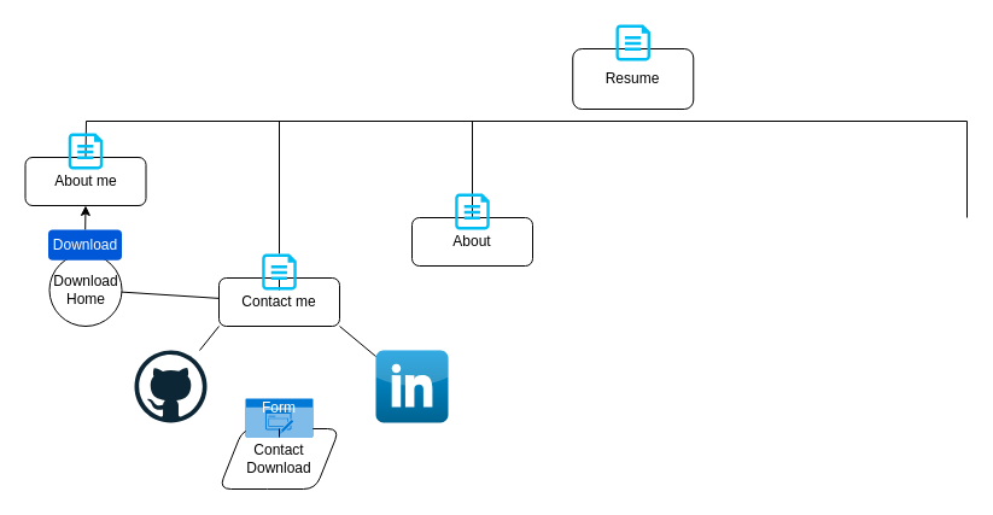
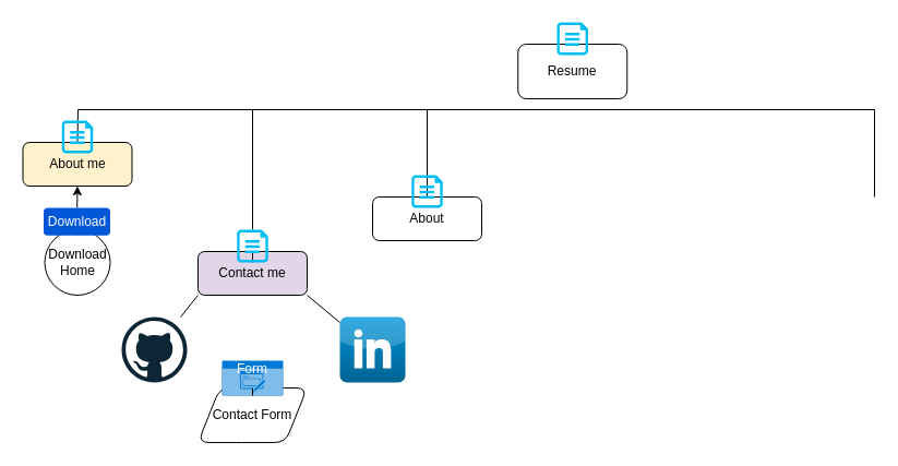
  <mxCell id="0" />
  <mxCell id="1" parent="0" />
  <mxCell id="2" value="Resume" style="rounded=1;whiteSpace=wrap;html=1;" vertex="1" parent="1"><mxGeometry x="474.25" y="40" width="100" height="50" as="geometry" /></mxCell>
  <mxCell id="3" value="" style="endArrow=none;html=1;rounded=0;" edge="1" parent="1"><mxGeometry width="50" height="50" relative="1" as="geometry"><mxPoint x="71" y="100" as="sourcePoint" /><mxPoint x="801" y="100" as="targetPoint" /></mxGeometry></mxCell>
  <mxCell id="4" value="" style="endArrow=none;html=1;rounded=0;exitX=0.5;exitY=0;exitDx=0;exitDy=0;" edge="1" parent="1" source="8"><mxGeometry width="50" height="50" relative="1" as="geometry"><mxPoint x="71" y="110" as="sourcePoint" /><mxPoint x="71" y="100" as="targetPoint" /></mxGeometry></mxCell>
  <mxCell id="5" value="" style="endArrow=none;html=1;rounded=0;" edge="1" parent="1"><mxGeometry width="50" height="50" relative="1" as="geometry"><mxPoint x="801" y="180" as="sourcePoint" /><mxPoint x="801" y="100" as="targetPoint" /></mxGeometry></mxCell>
  <mxCell id="6" value="" style="endArrow=none;html=1;rounded=0;exitX=0.5;exitY=0;exitDx=0;exitDy=0;" edge="1" parent="1" source="22"><mxGeometry width="50" height="50" relative="1" as="geometry"><mxPoint x="231" y="180" as="sourcePoint" /><mxPoint x="231" y="100" as="targetPoint" /></mxGeometry></mxCell>
  <mxCell id="7" value="" style="endArrow=none;html=1;rounded=0;" edge="1" parent="1"><mxGeometry width="50" height="50" relative="1" as="geometry"><mxPoint x="391" y="180" as="sourcePoint" /><mxPoint x="391" y="100" as="targetPoint" /></mxGeometry></mxCell>
- <mxCell id="8" value="About me" style="rounded=1;whiteSpace=wrap;html=1;" vertex="1" parent="1"><mxGeometry x="20.5" y="130" width="100" height="40" as="geometry" /></mxCell>
- <mxCell id="9" value="Contact me" style="rounded=1;whiteSpace=wrap;html=1;" vertex="1" parent="1"><mxGeometry x="181" y="230" width="100" height="40" as="geometry" /></mxCell>
+ <mxCell id="8" value="About me" style="rounded=1;whiteSpace=wrap;html=1;fillColor=#fff2cc;" vertex="1" parent="1"><mxGeometry x="20.5" y="130" width="100" height="40" as="geometry" /></mxCell>
+ <mxCell id="9" value="Contact me" style="rounded=1;whiteSpace=wrap;html=1;fillColor=#e1d5e7;" vertex="1" parent="1"><mxGeometry x="181" y="230" width="100" height="40" as="geometry" /></mxCell>
  <mxCell id="10" value="About" style="rounded=1;whiteSpace=wrap;html=1;" vertex="1" parent="1"><mxGeometry x="341" y="180" width="100" height="40" as="geometry" /></mxCell>
  <mxCell id="11" value="" style="verticalLabelPosition=bottom;html=1;verticalAlign=top;align=center;strokeColor=none;fillColor=#00BEF2;shape=mxgraph.azure.cloud_services_configuration_file;pointerEvents=1;" vertex="1" parent="1"><mxGeometry x="376.75" y="160" width="28.5" height="30" as="geometry" /></mxCell>
  <mxCell id="12" value="" style="verticalLabelPosition=bottom;html=1;verticalAlign=top;align=center;strokeColor=none;fillColor=#00BEF2;shape=mxgraph.azure.cloud_services_configuration_file;pointerEvents=1;" vertex="1" parent="1"><mxGeometry x="510" y="20" width="28.5" height="30" as="geometry" /></mxCell>
  <mxCell id="13" value="" style="endArrow=none;html=1;rounded=0;" edge="1" parent="1"><mxGeometry width="50" height="50" relative="1" as="geometry"><mxPoint x="71" y="180" as="sourcePoint" /><mxPoint x="71" y="180" as="targetPoint" /></mxGeometry></mxCell>
  <mxCell id="14" value="" style="verticalLabelPosition=bottom;html=1;verticalAlign=top;align=center;strokeColor=none;fillColor=#00BEF2;shape=mxgraph.azure.cloud_services_configuration_file;pointerEvents=1;" vertex="1" parent="1"><mxGeometry x="56.25" y="110" width="28.5" height="30" as="geometry" /></mxCell>
  <mxCell id="15" value="" style="endArrow=classic;html=1;rounded=0;entryX=0.5;entryY=1;entryDx=0;entryDy=0;" edge="1" parent="1" source="20" target="8"><mxGeometry width="50" height="50" relative="1" as="geometry"><mxPoint x="-29" y="260" as="sourcePoint" /><mxPoint x="21" y="210" as="targetPoint" /></mxGeometry></mxCell>
  <mxCell id="16" value="Download&lt;div&gt;Home&lt;/div&gt;" style="ellipse;whiteSpace=wrap;html=1;" vertex="1" parent="1"><mxGeometry x="40.5" y="210" width="60" height="60" as="geometry" /></mxCell>
  <mxCell id="17" value="" style="dashed=0;outlineConnect=0;html=1;align=center;labelPosition=center;verticalLabelPosition=bottom;verticalAlign=top;shape=mxgraph.weblogos.github" vertex="1" parent="1"><mxGeometry y="290" width="60" height="60" as="geometry" x="111" /></mxCell>
  <mxCell id="18" value="" style="dashed=0;outlineConnect=0;html=1;align=center;labelPosition=center;verticalLabelPosition=bottom;verticalAlign=top;shape=mxgraph.webicons.linkedin;fillColor=#0095DB;gradientColor=#006391" vertex="1" parent="1"><mxGeometry x="311" y="290" width="60" height="60" as="geometry" /></mxCell>
- <mxCell id="19" value="" style="endArrow=none;html=1;rounded=0;" edge="1" parent="1" source="16" target="9"><mxGeometry width="50" height="50" relative="1" as="geometry"><mxPoint x="71" y="210" as="sourcePoint" /><mxPoint x="71" y="170" as="targetPoint" /></mxGeometry></mxCell>
+ <mxCell id="19" value="" style="endArrow=none;html=1;rounded=0;entryX=0.5;entryY=1;entryDx=0;entryDy=0;" edge="1" parent="1" source="16" target="20"><mxGeometry width="50" height="50" relative="1" as="geometry"><mxPoint x="71" y="210" as="sourcePoint" /><mxPoint x="71" y="170" as="targetPoint" /></mxGeometry></mxCell>
  <mxCell id="20" value="Download" style="rounded=1;fillColor=#0057D8;align=center;strokeColor=none;html=1;whiteSpace=wrap;fontColor=#ffffff;fontSize=12;sketch=0;" vertex="1" parent="1"><mxGeometry x="39.5" y="190" width="61" height="25.16" as="geometry" /></mxCell>
  <mxCell id="21" value="" style="endArrow=none;html=1;rounded=0;exitX=0.5;exitY=0;exitDx=0;exitDy=0;" edge="1" parent="1" source="9" target="22"><mxGeometry width="50" height="50" relative="1" as="geometry"><mxPoint x="231" y="230" as="sourcePoint" /><mxPoint x="231" y="100" as="targetPoint" /></mxGeometry></mxCell>
  <mxCell id="22" value="" style="verticalLabelPosition=bottom;html=1;verticalAlign=top;align=center;strokeColor=none;fillColor=#00BEF2;shape=mxgraph.azure.cloud_services_configuration_file;pointerEvents=1;" vertex="1" parent="1"><mxGeometry x="216.75" y="210" width="28.5" height="30" as="geometry" /></mxCell>
- <mxCell id="23" value="Contact Download" style="shape=parallelogram;perimeter=parallelogramPerimeter;whiteSpace=wrap;html=1;fixedSize=1;rounded=1;" vertex="1" parent="1"><mxGeometry x="181" y="355" width="100" height="50" as="geometry" /></mxCell>
+ <mxCell id="23" value="Contact Form" style="shape=parallelogram;perimeter=parallelogramPerimeter;whiteSpace=wrap;html=1;fixedSize=1;rounded=1;" vertex="1" parent="1"><mxGeometry x="181" y="355" width="100" height="50" as="geometry" /></mxCell>
  <mxCell id="24" value="Form" style="html=1;whiteSpace=wrap;strokeColor=none;fillColor=#0079D6;labelPosition=center;verticalLabelPosition=middle;verticalAlign=top;align=center;fontSize=12;outlineConnect=0;spacingTop=-6;fontColor=#FFFFFF;sketch=0;shape=mxgraph.sitemap.form;" vertex="1" parent="1"><mxGeometry x="203" y="330" width="56" height="32" as="geometry" /></mxCell>
  <mxCell id="25" value="" style="endArrow=none;html=1;rounded=0;entryX=0;entryY=1;entryDx=0;entryDy=0;" edge="1" parent="1" source="17" target="9"><mxGeometry width="50" height="50" relative="1" as="geometry"><mxPoint x="141" y="260" as="sourcePoint" /><mxPoint x="151" y="250" as="targetPoint" /></mxGeometry></mxCell>
  <mxCell id="26" value="" style="endArrow=none;html=1;rounded=0;entryX=1;entryY=1;entryDx=0;entryDy=0;" edge="1" parent="1" source="18" target="9"><mxGeometry width="50" height="50" relative="1" as="geometry"><mxPoint x="411" y="310" as="sourcePoint" /><mxPoint x="461" y="260" as="targetPoint" /></mxGeometry></mxCell>
  <mxCell id="27" value="" style="endArrow=none;html=1;rounded=0;exitX=0.5;exitY=0;exitDx=0;exitDy=0;" edge="1" parent="1" source="23" target="24"><mxGeometry width="50" height="50" relative="1" as="geometry"><mxPoint x="211" y="340" as="sourcePoint" /><mxPoint x="261" y="290" as="targetPoint" /></mxGeometry></mxCell>
